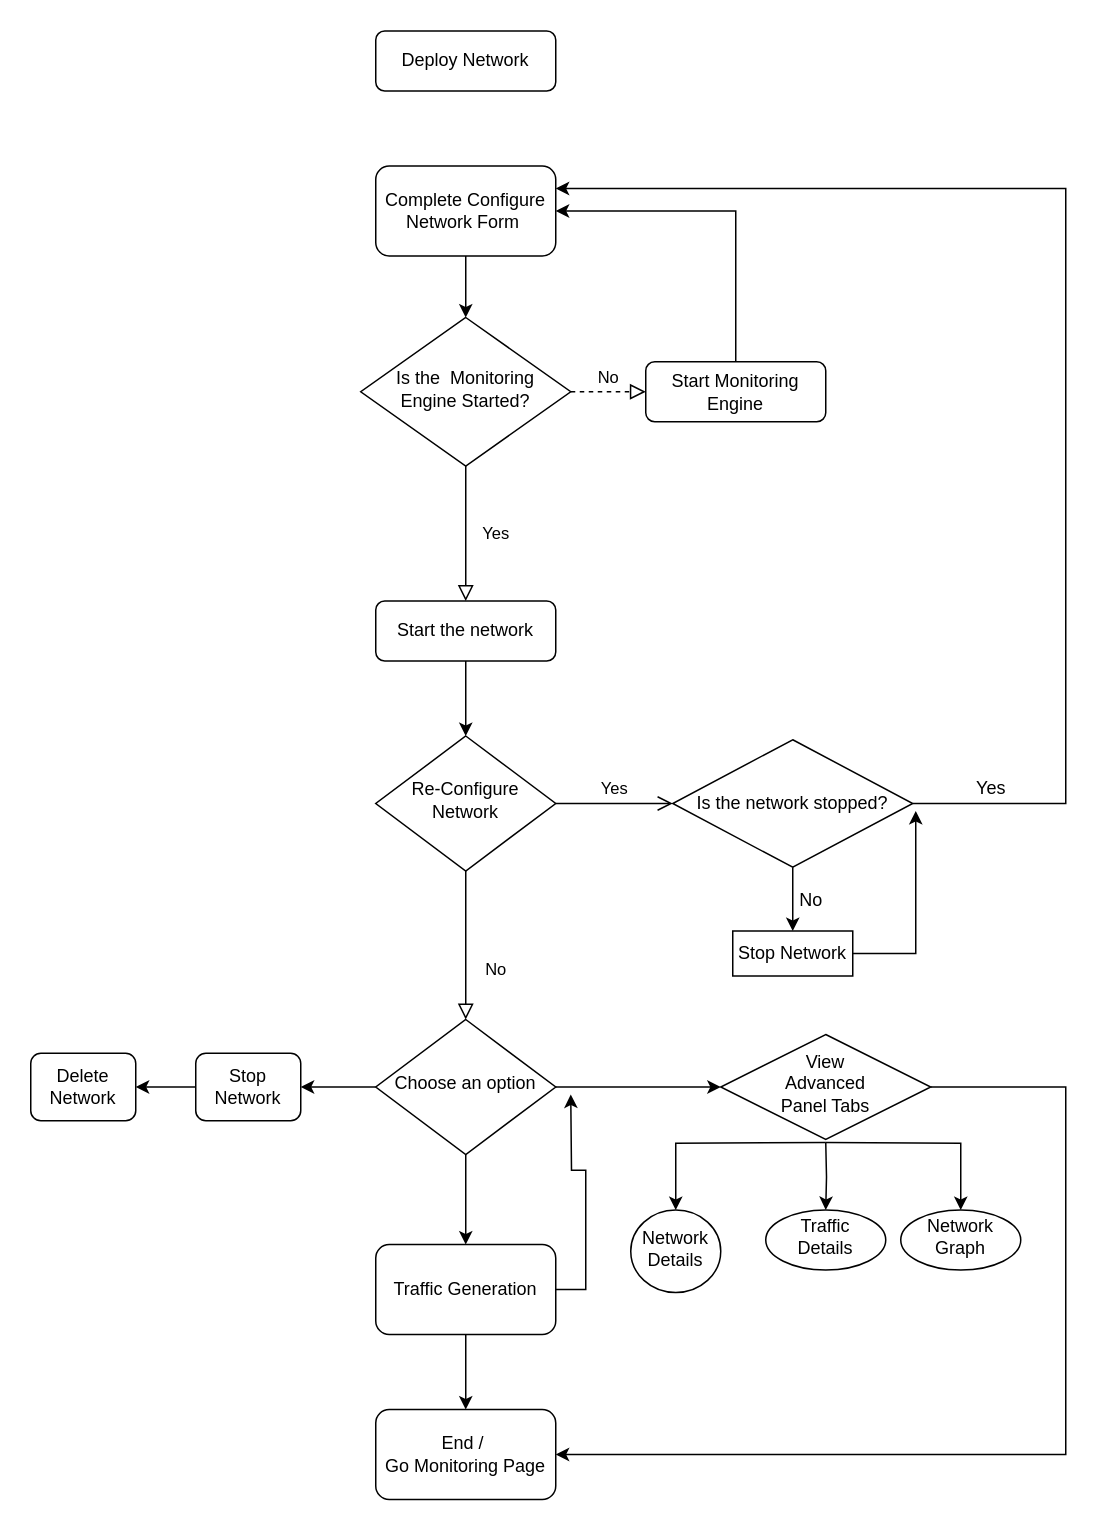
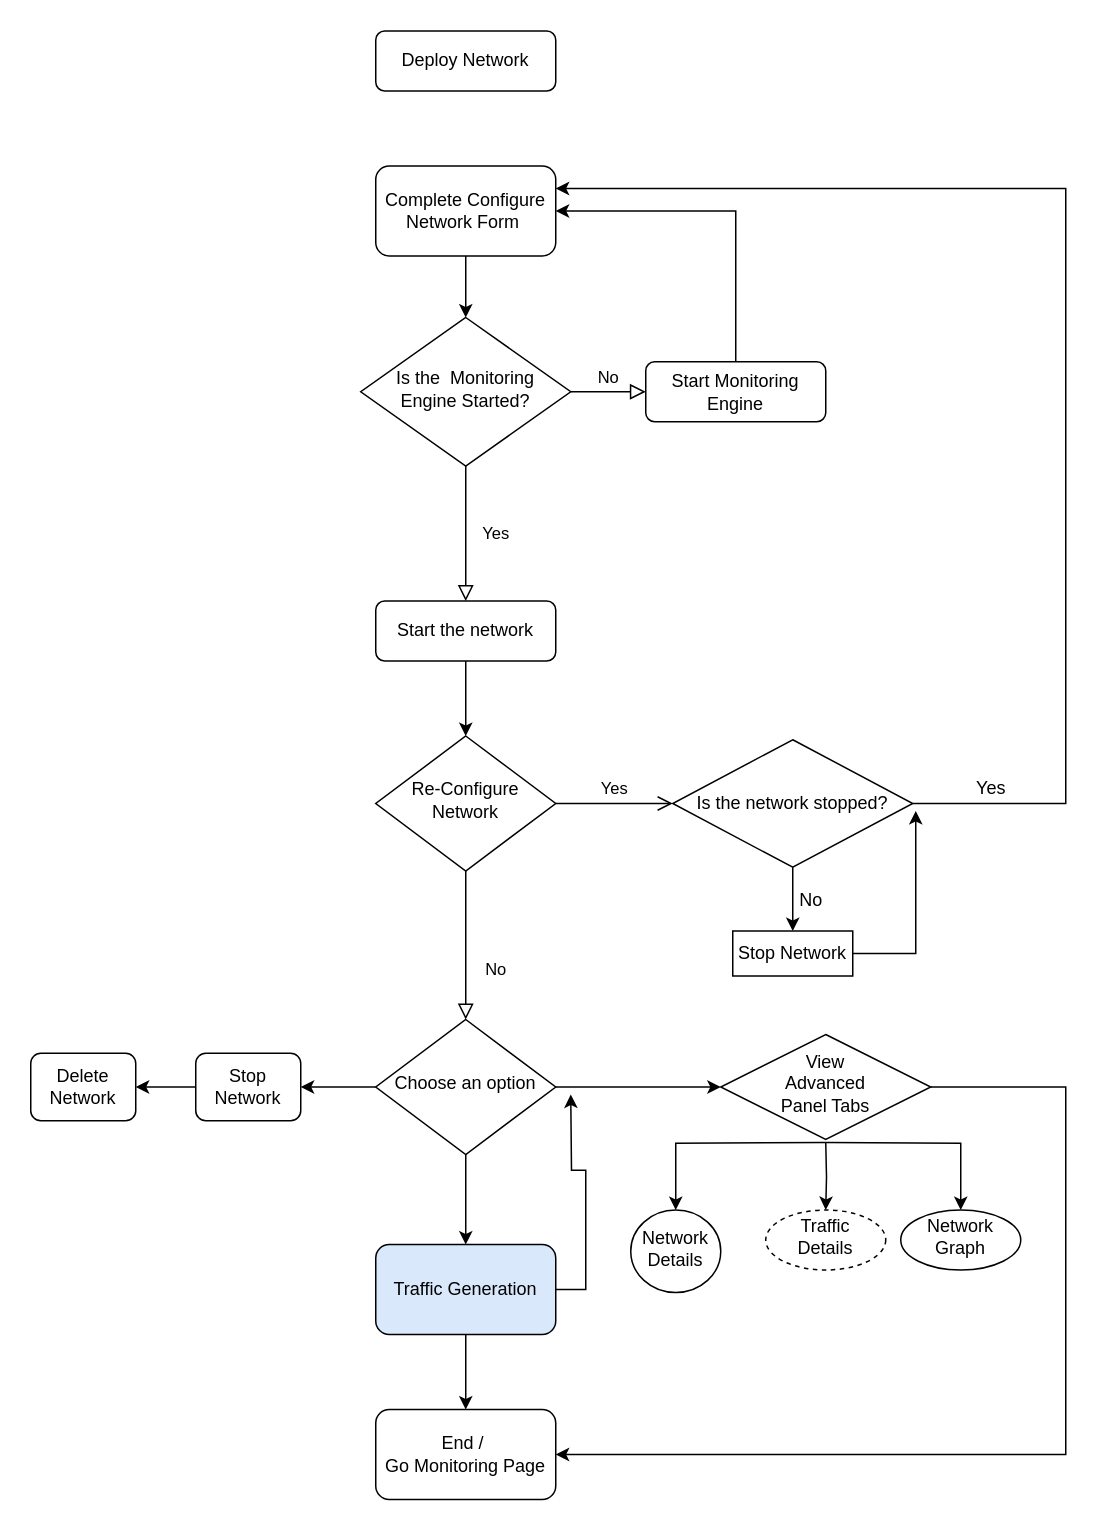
  <mxCell id="0" />
  <mxCell id="1" parent="0" />
  <mxCell id="2" value="Deploy Network" style="rounded=1;whiteSpace=wrap;html=1;fontSize=12;glass=0;strokeWidth=1;shadow=0;" parent="1" vertex="1"><mxGeometry x="250" y="20" width="120" height="40" as="geometry" /></mxCell>
  <mxCell id="3" value="Yes" style="rounded=0;html=1;jettySize=auto;orthogonalLoop=1;fontSize=11;endArrow=block;endFill=0;endSize=8;strokeWidth=1;shadow=0;labelBackgroundColor=none;edgeStyle=orthogonalEdgeStyle;exitX=0.5;exitY=1;exitDx=0;exitDy=0;entryX=0.5;entryY=0;entryDx=0;entryDy=0;" parent="1" source="5" target="14" edge="1"><mxGeometry y="20" relative="1" as="geometry"><mxPoint as="offset" /><mxPoint x="310" y="357" as="sourcePoint" /><mxPoint x="310" y="370" as="targetPoint" /><Array as="points" /></mxGeometry></mxCell>
- <mxCell id="4" value="No" style="edgeStyle=orthogonalEdgeStyle;rounded=0;html=1;jettySize=auto;orthogonalLoop=1;fontSize=11;endArrow=block;endFill=0;endSize=8;strokeWidth=1;shadow=0;labelBackgroundColor=none;dashed=1;" parent="1" source="5" target="7" edge="1"><mxGeometry y="10" relative="1" as="geometry"><mxPoint as="offset" /></mxGeometry></mxCell>
+ <mxCell id="4" value="No" style="edgeStyle=orthogonalEdgeStyle;rounded=0;html=1;jettySize=auto;orthogonalLoop=1;fontSize=11;endArrow=block;endFill=0;endSize=8;strokeWidth=1;shadow=0;labelBackgroundColor=none;" parent="1" source="5" target="7" edge="1"><mxGeometry y="10" relative="1" as="geometry"><mxPoint as="offset" /></mxGeometry></mxCell>
  <mxCell id="5" value="Is the&amp;nbsp; Monitoring Engine Started?" style="rhombus;whiteSpace=wrap;html=1;shadow=0;fontFamily=Helvetica;fontSize=12;align=center;strokeWidth=1;spacing=6;spacingTop=-4;" parent="1" vertex="1"><mxGeometry x="240" y="211" width="140" height="99" as="geometry" /></mxCell>
  <mxCell id="6" style="edgeStyle=orthogonalEdgeStyle;rounded=0;orthogonalLoop=1;jettySize=auto;html=1;entryX=1;entryY=0.5;entryDx=0;entryDy=0;" parent="1" source="7" target="12" edge="1"><mxGeometry relative="1" as="geometry"><Array as="points"><mxPoint x="490" y="140" /></Array></mxGeometry></mxCell>
  <mxCell id="7" value="Start Monitoring Engine" style="rounded=1;whiteSpace=wrap;html=1;fontSize=12;glass=0;strokeWidth=1;shadow=0;" parent="1" vertex="1"><mxGeometry x="430" y="240.5" width="120" height="40" as="geometry" /></mxCell>
  <mxCell id="8" value="No" style="rounded=0;html=1;jettySize=auto;orthogonalLoop=1;fontSize=11;endArrow=block;endFill=0;endSize=8;strokeWidth=1;shadow=0;labelBackgroundColor=none;edgeStyle=orthogonalEdgeStyle;entryX=0.5;entryY=0;entryDx=0;entryDy=0;" parent="1" source="10" target="25" edge="1"><mxGeometry x="0.333" y="20" relative="1" as="geometry"><mxPoint as="offset" /><mxPoint x="310" y="650" as="targetPoint" /></mxGeometry></mxCell>
  <mxCell id="9" value="Yes" style="edgeStyle=orthogonalEdgeStyle;rounded=0;html=1;jettySize=auto;orthogonalLoop=1;fontSize=11;endArrow=open;endFill=0;endSize=8;strokeWidth=1;shadow=0;labelBackgroundColor=none;entryX=0;entryY=0.5;entryDx=0;entryDy=0;" parent="1" source="10" target="17" edge="1"><mxGeometry y="10" relative="1" as="geometry"><mxPoint as="offset" /><mxPoint x="480" y="540" as="targetPoint" /></mxGeometry></mxCell>
  <mxCell id="10" value="Re-Configure Network" style="rhombus;whiteSpace=wrap;html=1;shadow=0;fontFamily=Helvetica;fontSize=12;align=center;strokeWidth=1;spacing=6;spacingTop=-4;" parent="1" vertex="1"><mxGeometry x="250" y="490" width="120" height="90" as="geometry" /></mxCell>
  <mxCell id="11" style="edgeStyle=orthogonalEdgeStyle;rounded=0;orthogonalLoop=1;jettySize=auto;html=1;exitX=0.5;exitY=1;exitDx=0;exitDy=0;" parent="1" source="12" target="5" edge="1"><mxGeometry relative="1" as="geometry" /></mxCell>
  <mxCell id="12" value="Complete Configure Network Form&amp;nbsp;" style="rounded=1;whiteSpace=wrap;html=1;" parent="1" vertex="1"><mxGeometry x="250" y="110" width="120" height="60" as="geometry" /></mxCell>
  <mxCell id="13" style="edgeStyle=orthogonalEdgeStyle;rounded=0;orthogonalLoop=1;jettySize=auto;html=1;exitX=0.5;exitY=1;exitDx=0;exitDy=0;entryX=0.5;entryY=0;entryDx=0;entryDy=0;" parent="1" source="14" target="10" edge="1"><mxGeometry relative="1" as="geometry"><mxPoint x="310" y="460" as="targetPoint" /></mxGeometry></mxCell>
  <mxCell id="14" value="Start the network" style="rounded=1;whiteSpace=wrap;html=1;fontSize=12;glass=0;strokeWidth=1;shadow=0;" parent="1" vertex="1"><mxGeometry x="250" y="400" width="120" height="40" as="geometry" /></mxCell>
  <mxCell id="15" style="edgeStyle=orthogonalEdgeStyle;rounded=0;orthogonalLoop=1;jettySize=auto;html=1;entryX=1;entryY=0.25;entryDx=0;entryDy=0;" parent="1" source="17" target="12" edge="1"><mxGeometry relative="1" as="geometry"><Array as="points"><mxPoint x="710" y="535" /><mxPoint x="710" y="125" /></Array></mxGeometry></mxCell>
  <mxCell id="16" style="edgeStyle=orthogonalEdgeStyle;rounded=0;orthogonalLoop=1;jettySize=auto;html=1;exitX=0.5;exitY=1;exitDx=0;exitDy=0;entryX=0.5;entryY=0;entryDx=0;entryDy=0;" parent="1" source="17" target="20" edge="1"><mxGeometry relative="1" as="geometry"><mxPoint x="528" y="610" as="targetPoint" /></mxGeometry></mxCell>
  <mxCell id="17" value="Is the network stopped?" style="rhombus;whiteSpace=wrap;html=1;sketch=0;" parent="1" vertex="1"><mxGeometry x="448" y="492.5" width="160" height="85" as="geometry" /></mxCell>
  <mxCell id="18" value="Yes" style="text;html=1;align=center;verticalAlign=middle;resizable=0;points=[];autosize=1;strokeColor=none;fillColor=none;" parent="1" vertex="1"><mxGeometry x="640" y="510" width="40" height="30" as="geometry" /></mxCell>
  <mxCell id="19" style="edgeStyle=orthogonalEdgeStyle;rounded=0;orthogonalLoop=1;jettySize=auto;html=1;" parent="1" source="20" edge="1"><mxGeometry relative="1" as="geometry"><mxPoint x="610" y="540" as="targetPoint" /><Array as="points"><mxPoint x="610" y="635" /></Array></mxGeometry></mxCell>
  <mxCell id="20" value="Stop Network" style="whiteSpace=wrap;html=1;sketch=0;" parent="1" vertex="1"><mxGeometry x="488" y="620" width="80" height="30" as="geometry" /></mxCell>
  <mxCell id="21" value="No" style="text;html=1;align=center;verticalAlign=middle;resizable=0;points=[];autosize=1;strokeColor=none;fillColor=none;" parent="1" vertex="1"><mxGeometry x="520" y="585" width="40" height="30" as="geometry" /></mxCell>
  <mxCell id="22" style="edgeStyle=orthogonalEdgeStyle;rounded=0;orthogonalLoop=1;jettySize=auto;html=1;entryX=1;entryY=0.5;entryDx=0;entryDy=0;" parent="1" source="25" target="27" edge="1"><mxGeometry relative="1" as="geometry"><mxPoint x="140" y="724" as="targetPoint" /></mxGeometry></mxCell>
  <mxCell id="23" style="edgeStyle=orthogonalEdgeStyle;rounded=0;orthogonalLoop=1;jettySize=auto;html=1;" edge="1" parent="1" source="25" target="31"><mxGeometry relative="1" as="geometry"><mxPoint x="310" y="819" as="targetPoint" /></mxGeometry></mxCell>
  <mxCell id="24" value="" style="edgeStyle=orthogonalEdgeStyle;rounded=0;orthogonalLoop=1;jettySize=auto;html=1;entryX=0;entryY=0.5;entryDx=0;entryDy=0;" edge="1" parent="1" source="25" target="40"><mxGeometry relative="1" as="geometry"><mxPoint x="450" y="709" as="targetPoint" /><Array as="points"><mxPoint x="470" y="724" /></Array></mxGeometry></mxCell>
  <mxCell id="25" value="Choose an option" style="rhombus;whiteSpace=wrap;html=1;shadow=0;fontFamily=Helvetica;fontSize=12;align=center;strokeWidth=1;spacing=6;spacingTop=-4;" parent="1" vertex="1"><mxGeometry x="250" y="679" width="120" height="90" as="geometry" /></mxCell>
  <mxCell id="26" style="edgeStyle=orthogonalEdgeStyle;rounded=0;orthogonalLoop=1;jettySize=auto;html=1;exitX=0;exitY=0.5;exitDx=0;exitDy=0;entryX=1;entryY=0.5;entryDx=0;entryDy=0;" edge="1" parent="1" source="27" target="28"><mxGeometry relative="1" as="geometry" /></mxCell>
  <mxCell id="27" value="Stop Network" style="rounded=1;whiteSpace=wrap;html=1;sketch=0;" parent="1" vertex="1"><mxGeometry x="130" y="701.5" width="70" height="45" as="geometry" /></mxCell>
  <mxCell id="28" value="Delete Network" style="rounded=1;whiteSpace=wrap;html=1;sketch=0;" vertex="1" parent="1"><mxGeometry x="20" y="701.5" width="70" height="45" as="geometry" /></mxCell>
  <mxCell id="29" value="" style="edgeStyle=orthogonalEdgeStyle;rounded=0;orthogonalLoop=1;jettySize=auto;html=1;" edge="1" parent="1" source="31" target="32"><mxGeometry relative="1" as="geometry" /></mxCell>
  <mxCell id="30" style="edgeStyle=orthogonalEdgeStyle;rounded=0;orthogonalLoop=1;jettySize=auto;html=1;" edge="1" parent="1" source="31"><mxGeometry relative="1" as="geometry"><mxPoint x="380" y="729" as="targetPoint" /></mxGeometry></mxCell>
- <mxCell id="31" value="Traffic Generation" style="rounded=1;whiteSpace=wrap;html=1;" vertex="1" parent="1"><mxGeometry x="250" y="829" width="120" height="60" as="geometry" /></mxCell>
+ <mxCell id="31" value="Traffic Generation" style="rounded=1;whiteSpace=wrap;html=1;fillColor=#dae8fc;" vertex="1" parent="1"><mxGeometry x="250" y="829" width="120" height="60" as="geometry" /></mxCell>
  <mxCell id="32" value="End /&amp;nbsp;&lt;br&gt;Go Monitoring Page" style="whiteSpace=wrap;html=1;rounded=1;" vertex="1" parent="1"><mxGeometry x="250" y="939" width="120" height="60" as="geometry" /></mxCell>
  <mxCell id="33" value="" style="edgeStyle=orthogonalEdgeStyle;rounded=0;orthogonalLoop=1;jettySize=auto;html=1;" edge="1" parent="1" target="37"><mxGeometry relative="1" as="geometry"><mxPoint x="550" y="761" as="sourcePoint" /></mxGeometry></mxCell>
  <mxCell id="34" value="" style="edgeStyle=orthogonalEdgeStyle;rounded=0;orthogonalLoop=1;jettySize=auto;html=1;" edge="1" parent="1" target="38"><mxGeometry relative="1" as="geometry"><mxPoint x="550" y="761" as="sourcePoint" /></mxGeometry></mxCell>
  <mxCell id="35" value="" style="edgeStyle=orthogonalEdgeStyle;rounded=0;orthogonalLoop=1;jettySize=auto;html=1;" edge="1" parent="1" target="39"><mxGeometry relative="1" as="geometry"><mxPoint x="550" y="761" as="sourcePoint" /></mxGeometry></mxCell>
  <mxCell id="36" style="edgeStyle=orthogonalEdgeStyle;rounded=0;orthogonalLoop=1;jettySize=auto;html=1;entryX=1;entryY=0.5;entryDx=0;entryDy=0;exitX=1;exitY=0.5;exitDx=0;exitDy=0;" edge="1" parent="1" source="40" target="32"><mxGeometry relative="1" as="geometry"><mxPoint x="600" y="741.5" as="sourcePoint" /><Array as="points"><mxPoint x="710" y="724" /><mxPoint x="710" y="969" /></Array></mxGeometry></mxCell>
  <mxCell id="37" value="Network Details" style="ellipse;whiteSpace=wrap;html=1;shadow=0;strokeWidth=1;spacing=6;spacingTop=-4;rounded=1;" vertex="1" parent="1"><mxGeometry x="420" y="806" width="60" height="55" as="geometry" /></mxCell>
- <mxCell id="38" value="Traffic Details" style="ellipse;whiteSpace=wrap;html=1;shadow=0;strokeWidth=1;spacing=6;spacingTop=-4;rounded=1;" vertex="1" parent="1"><mxGeometry x="510" y="806" width="80" height="40" as="geometry" /></mxCell>
+ <mxCell id="38" value="Traffic Details" style="ellipse;whiteSpace=wrap;html=1;shadow=0;strokeWidth=1;spacing=6;spacingTop=-4;rounded=1;dashed=1;" vertex="1" parent="1"><mxGeometry x="510" y="806" width="80" height="40" as="geometry" /></mxCell>
  <mxCell id="39" value="Network Graph" style="ellipse;whiteSpace=wrap;html=1;shadow=0;strokeWidth=1;spacing=6;spacingTop=-4;rounded=1;" vertex="1" parent="1"><mxGeometry x="600" y="806" width="80" height="40" as="geometry" /></mxCell>
  <mxCell id="40" value="View &lt;br&gt;Advanced &lt;br&gt;Panel Tabs" style="rhombus;whiteSpace=wrap;html=1;shadow=0;fontFamily=Helvetica;fontSize=12;align=center;strokeWidth=1;spacing=6;spacingTop=-4;" vertex="1" parent="1"><mxGeometry x="480" y="689" width="140" height="70" as="geometry" /></mxCell>
